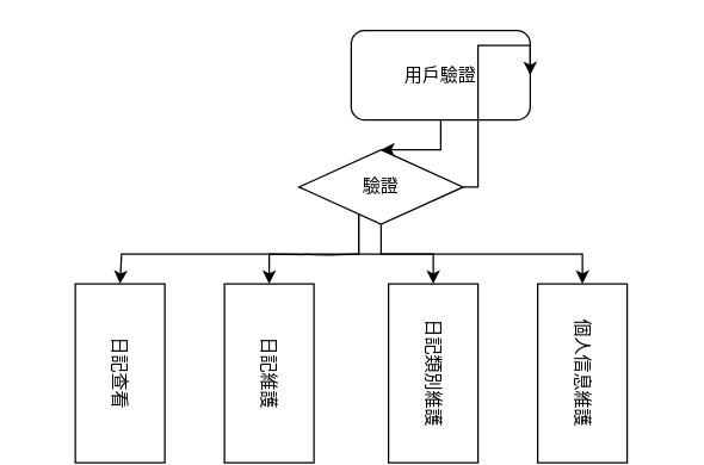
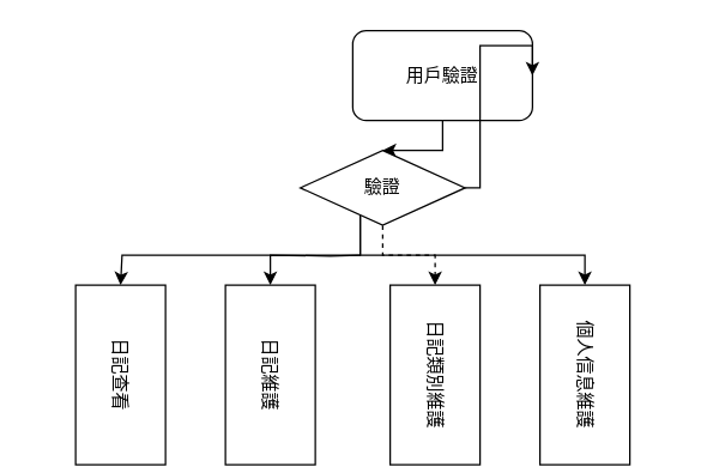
  <mxCell id="0" />
  <mxCell id="1" parent="0" />
  <mxCell id="2" style="edgeStyle=orthogonalEdgeStyle;rounded=0;orthogonalLoop=1;jettySize=auto;html=1;" edge="1" parent="1" source="3" target="9"><mxGeometry relative="1" as="geometry"><mxPoint x="240" y="110" as="targetPoint" /></mxGeometry></mxCell>
  <mxCell id="3" value="用戶驗證" style="rounded=1;whiteSpace=wrap;html=1;" vertex="1" parent="1"><mxGeometry x="235" y="20" width="120" height="60" as="geometry" /></mxCell>
- <mxCell id="4" value="" style="edgeStyle=orthogonalEdgeStyle;rounded=0;orthogonalLoop=1;jettySize=auto;html=1;" edge="1" parent="1" source="9" target="12"><mxGeometry relative="1" as="geometry" /></mxCell>
+ <mxCell id="4" value="" style="edgeStyle=orthogonalEdgeStyle;rounded=0;orthogonalLoop=1;jettySize=auto;html=1;dashed=1;" edge="1" parent="1" source="9" target="12"><mxGeometry relative="1" as="geometry" /></mxCell>
  <mxCell id="5" style="edgeStyle=orthogonalEdgeStyle;rounded=0;orthogonalLoop=1;jettySize=auto;html=1;entryX=0;entryY=0.5;entryDx=0;entryDy=0;" edge="1" parent="1" target="10"><mxGeometry relative="1" as="geometry"><mxPoint x="240" y="170" as="sourcePoint" /><mxPoint x="180" y="210" as="targetPoint" /></mxGeometry></mxCell>
  <mxCell id="6" style="edgeStyle=orthogonalEdgeStyle;rounded=0;orthogonalLoop=1;jettySize=auto;html=1;entryX=0;entryY=0.5;entryDx=0;entryDy=0;" edge="1" parent="1" source="9" target="11"><mxGeometry relative="1" as="geometry"><mxPoint x="80" y="180" as="targetPoint" /><Array as="points"><mxPoint x="240" y="170" /><mxPoint x="81" y="170" /></Array></mxGeometry></mxCell>
  <mxCell id="7" style="edgeStyle=orthogonalEdgeStyle;rounded=0;orthogonalLoop=1;jettySize=auto;html=1;entryX=0;entryY=0.5;entryDx=0;entryDy=0;" edge="1" parent="1" source="9" target="13"><mxGeometry relative="1" as="geometry"><Array as="points"><mxPoint x="240" y="170" /><mxPoint x="390" y="170" /></Array></mxGeometry></mxCell>
  <mxCell id="8" style="edgeStyle=orthogonalEdgeStyle;rounded=0;orthogonalLoop=1;jettySize=auto;html=1;entryX=1;entryY=0.5;entryDx=0;entryDy=0;" edge="1" parent="1" source="9" target="3"><mxGeometry relative="1" as="geometry"><Array as="points"><mxPoint x="320" y="125" /><mxPoint x="320" y="30" /></Array></mxGeometry></mxCell>
  <mxCell id="9" value="驗證" style="rhombus;whiteSpace=wrap;html=1;" vertex="1" parent="1"><mxGeometry x="200" y="100" width="110" height="50" as="geometry" /></mxCell>
  <mxCell id="10" value="日記維護" style="whiteSpace=wrap;html=1;rotation=90;" vertex="1" parent="1"><mxGeometry x="120" y="220" width="120" height="60" as="geometry" /></mxCell>
  <mxCell id="11" value="日記查看" style="whiteSpace=wrap;html=1;rotation=90;horizontal=1;align=center;verticalAlign=middle;labelBackgroundColor=none;" vertex="1" parent="1"><mxGeometry x="20" y="220" width="120" height="60" as="geometry" /></mxCell>
  <mxCell id="12" value="日記類別維護" style="whiteSpace=wrap;html=1;rotation=90;" vertex="1" parent="1"><mxGeometry x="230" y="220" width="120" height="60" as="geometry" /></mxCell>
  <mxCell id="13" value="個人信息維護" style="whiteSpace=wrap;html=1;rotation=90;" vertex="1" parent="1"><mxGeometry x="330" y="220" width="120" height="60" as="geometry" /></mxCell>
